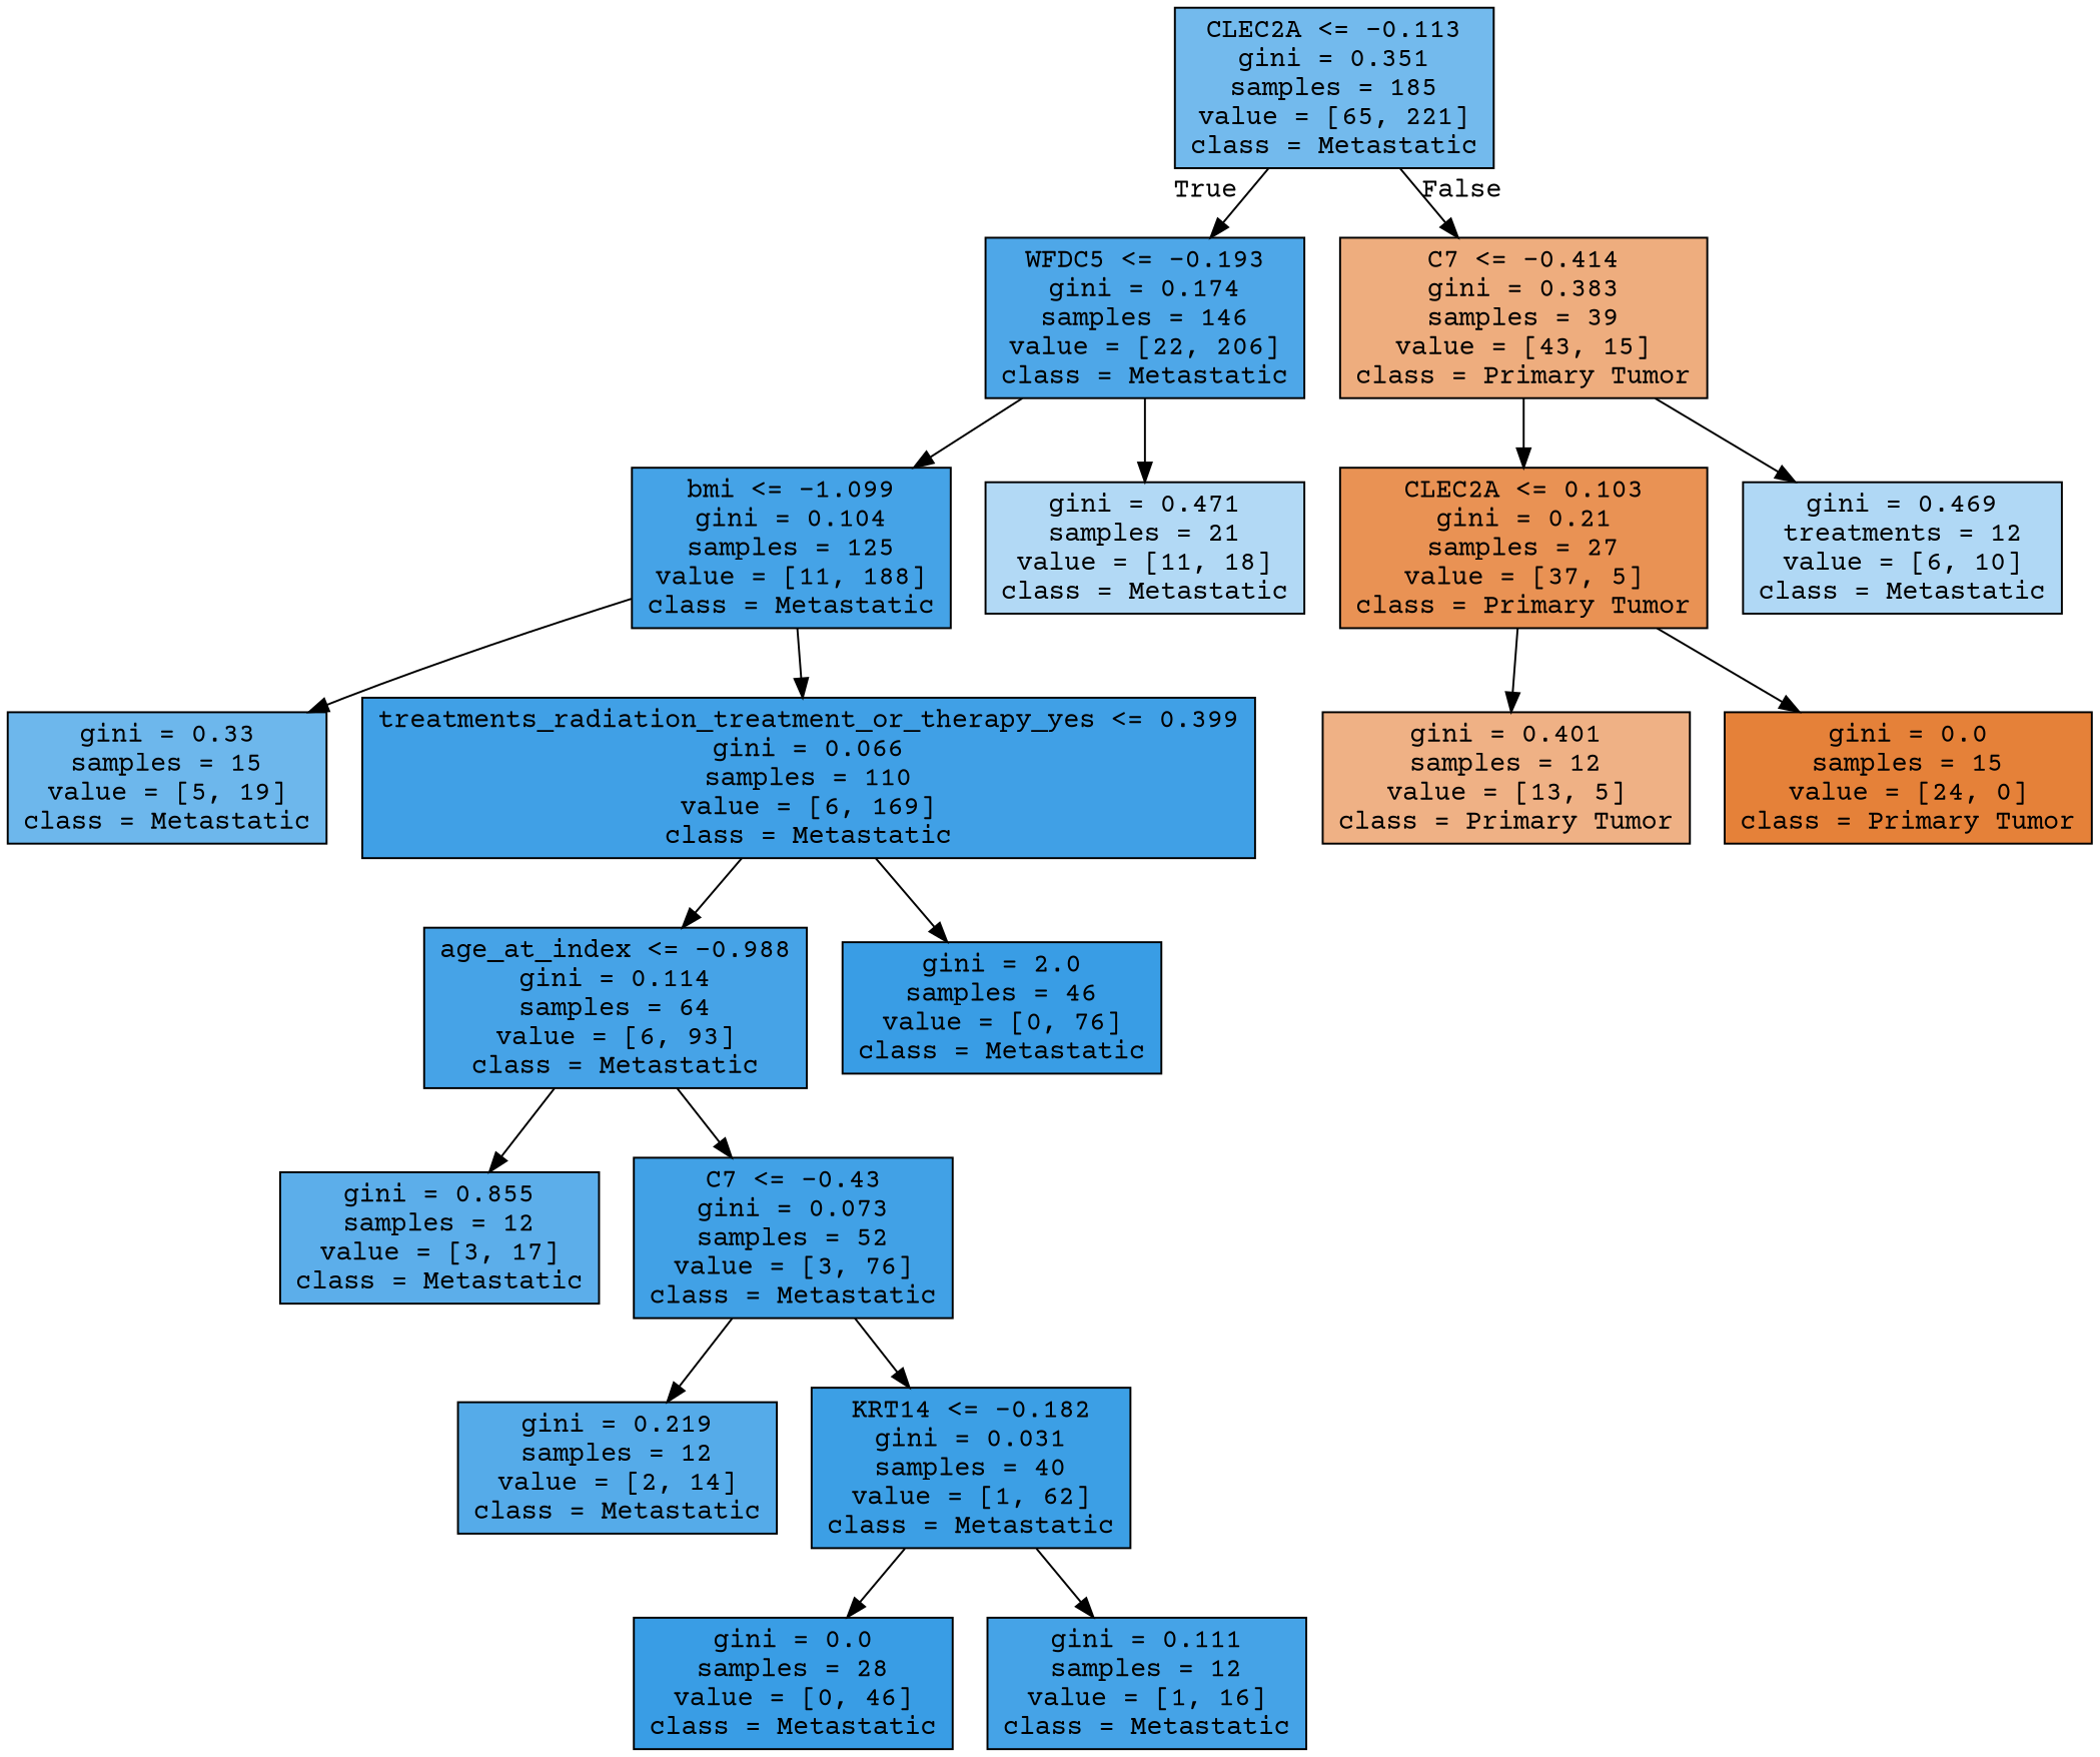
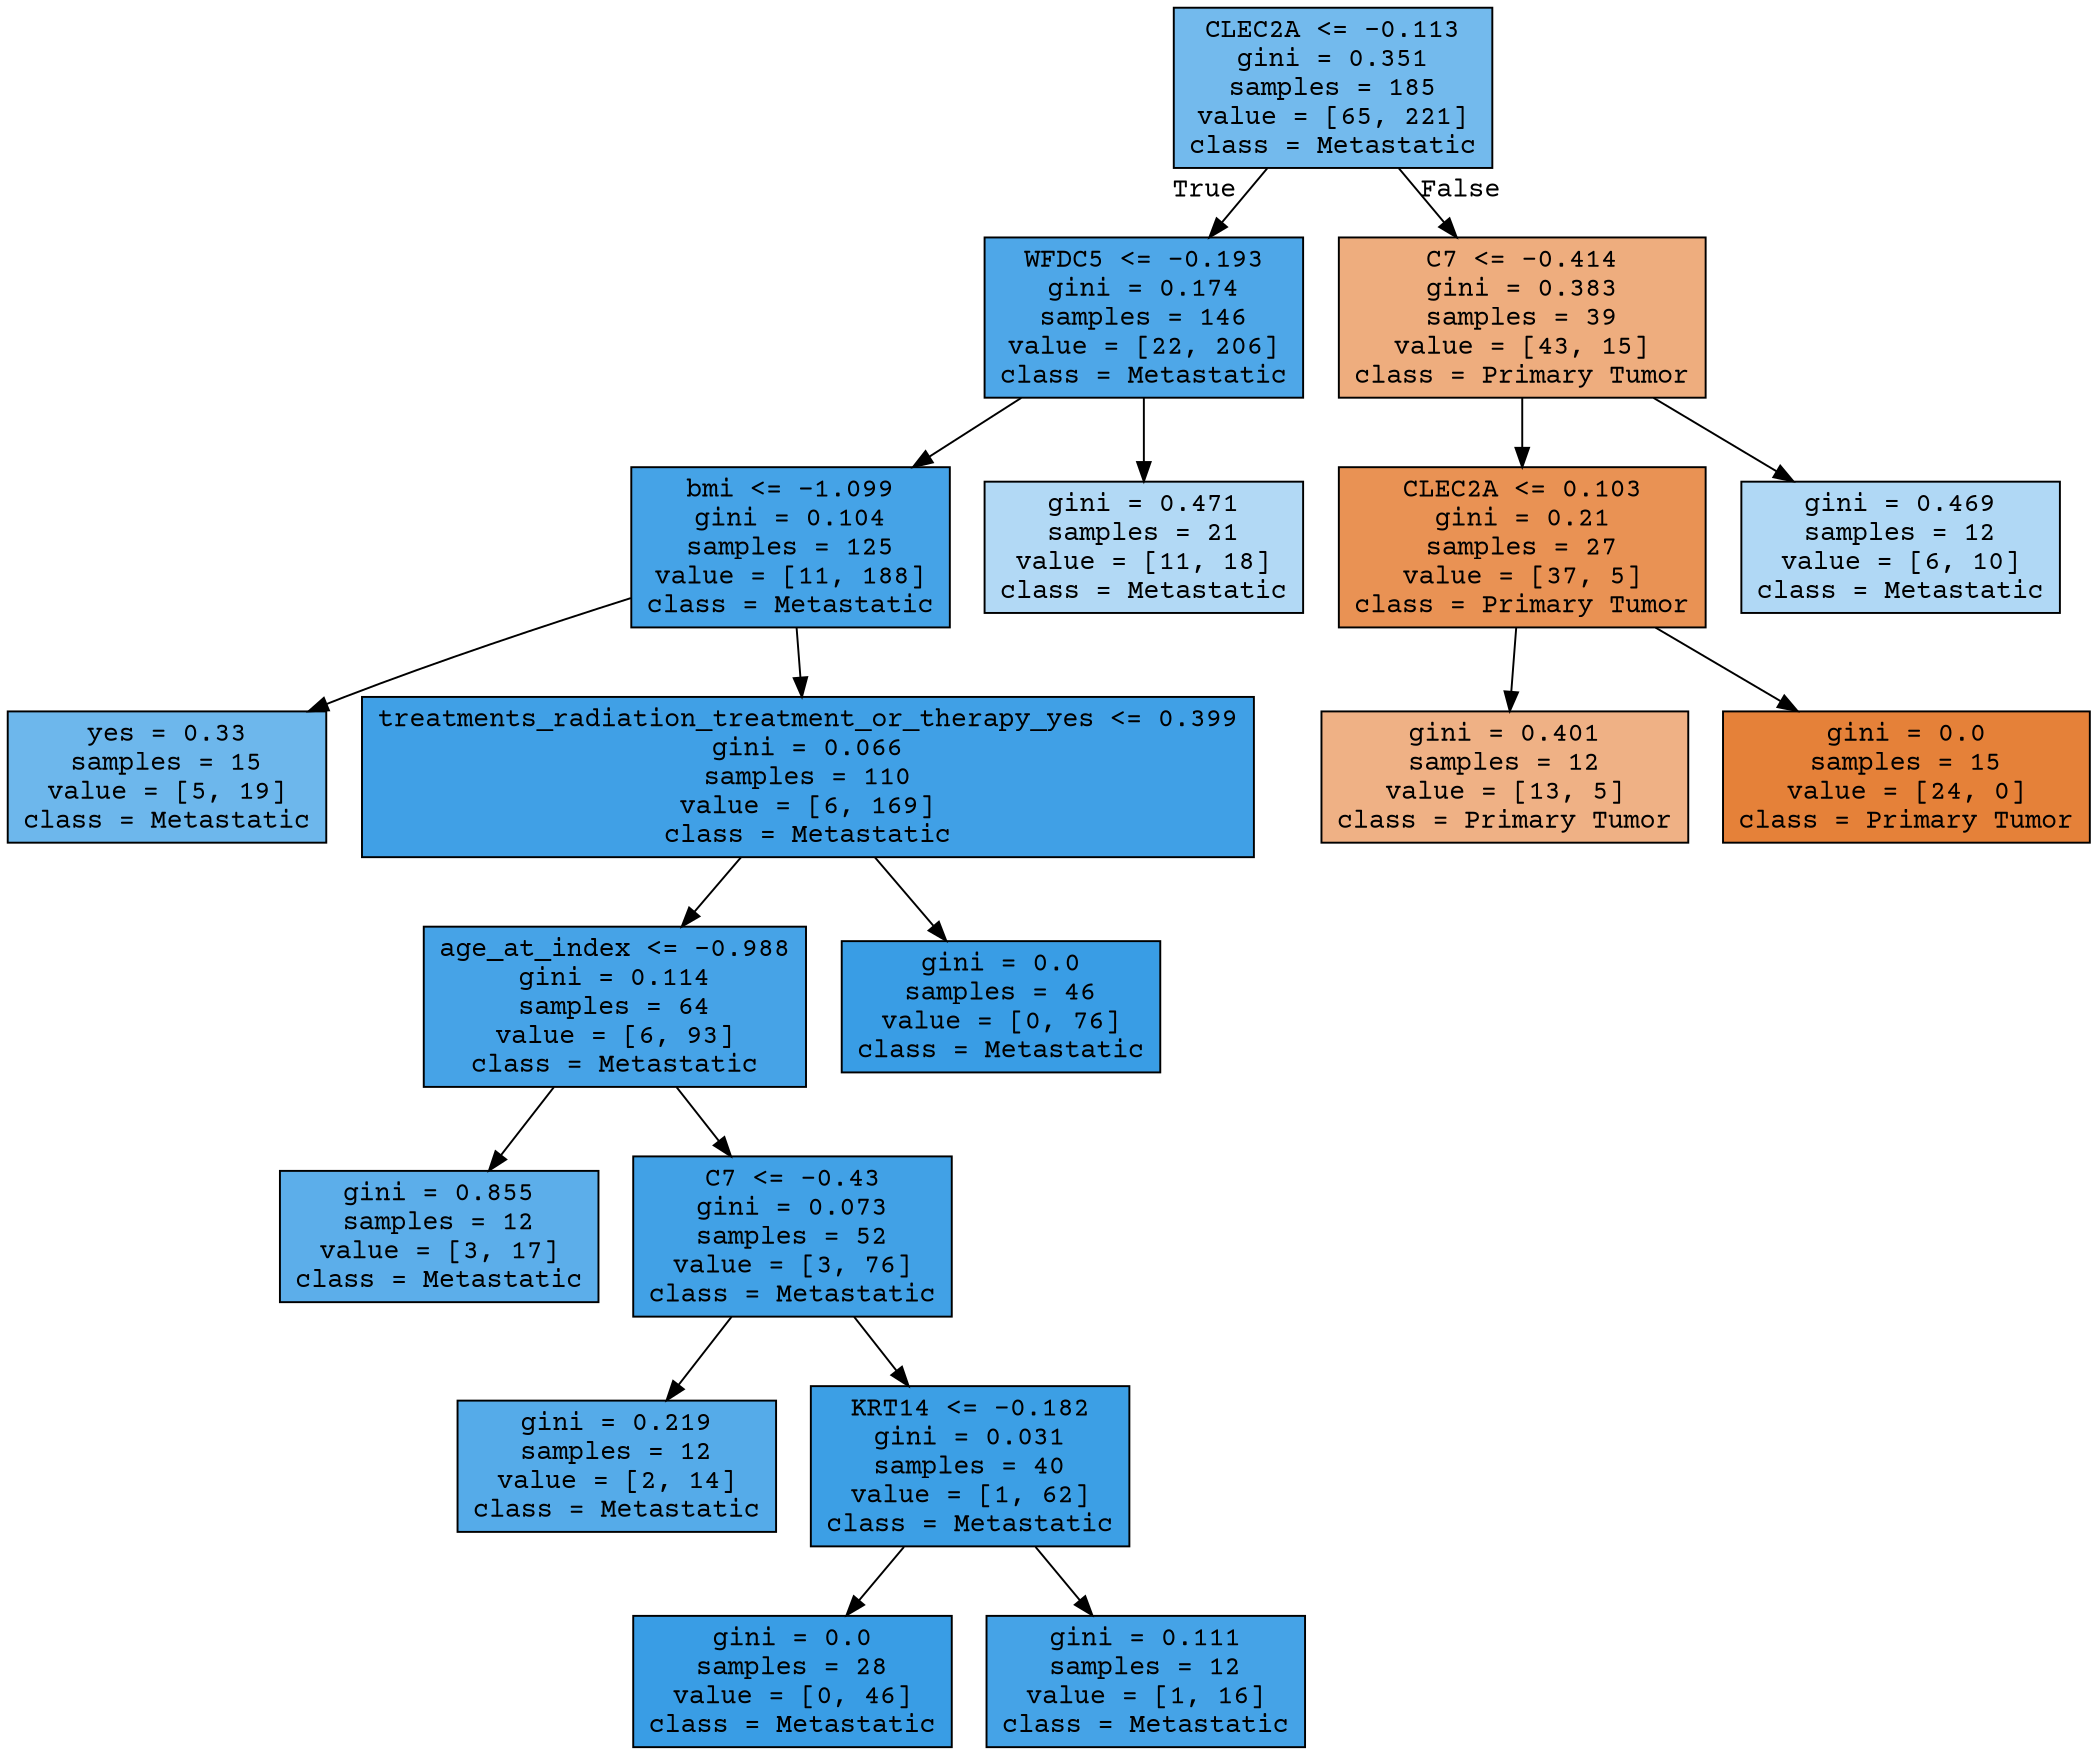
  digraph {
    fontname="Courier Prime"
    node [color=black fillcolor="#45a3e7" fontname="Courier Prime" shape=box style=filled]
    edge [fontname="Courier Prime"]
    n1 [fillcolor="#73baed" label="CLEC2A <= -0.113\ngini = 0.351\nsamples = 185\nvalue = [65, 221]\nclass = Metastatic"]
    n2 [fillcolor="#4ea7e8" label="WFDC5 <= -0.193\ngini = 0.174\nsamples = 146\nvalue = [22, 206]\nclass = Metastatic"]
    n3 [fillcolor="#eead7e" label="C7 <= -0.414\ngini = 0.383\nsamples = 39\nvalue = [43, 15]\nclass = Primary Tumor"]
    n4 [label="bmi <= -1.099\ngini = 0.104\nsamples = 125\nvalue = [11, 188]\nclass = Metastatic"]
    n5 [fillcolor="#b2d9f5" label="gini = 0.471\nsamples = 21\nvalue = [11, 18]\nclass = Metastatic"]
    n6 [fillcolor="#e99254" label="CLEC2A <= 0.103\ngini = 0.21\nsamples = 27\nvalue = [37, 5]\nclass = Primary Tumor"]
-   n7 [fillcolor="#b0d8f5" label="gini = 0.469\ntreatments = 12\nvalue = [6, 10]\nclass = Metastatic"]
-   n8 [fillcolor="#6db7ec" label="gini = 0.33\nsamples = 15\nvalue = [5, 19]\nclass = Metastatic"]
+   n7 [fillcolor="#b0d8f5" label="gini = 0.469\nsamples = 12\nvalue = [6, 10]\nclass = Metastatic"]
+   n8 [fillcolor="#6db7ec" label="yes = 0.33\nsamples = 15\nvalue = [5, 19]\nclass = Metastatic"]
    n9 [fillcolor="#40a0e6" label="treatments_radiation_treatment_or_therapy_yes <= 0.399\ngini = 0.066\nsamples = 110\nvalue = [6, 169]\nclass = Metastatic"]
    n10 [fillcolor="#46a3e7" label="age_at_index <= -0.988\ngini = 0.114\nsamples = 64\nvalue = [6, 93]\nclass = Metastatic"]
-   n11 [fillcolor="#399de5" label="gini = 2.0\nsamples = 46\nvalue = [0, 76]\nclass = Metastatic"]
+   n11 [fillcolor="#399de5" label="gini = 0.0\nsamples = 46\nvalue = [0, 76]\nclass = Metastatic"]
    n12 [fillcolor="#5caeea" label="gini = 0.855\nsamples = 12\nvalue = [3, 17]\nclass = Metastatic"]
    n13 [fillcolor="#41a1e6" label="C7 <= -0.43\ngini = 0.073\nsamples = 52\nvalue = [3, 76]\nclass = Metastatic"]
    n14 [fillcolor="#55abe9" label="gini = 0.219\nsamples = 12\nvalue = [2, 14]\nclass = Metastatic"]
    n15 [fillcolor="#3c9fe5" label="KRT14 <= -0.182\ngini = 0.031\nsamples = 40\nvalue = [1, 62]\nclass = Metastatic"]
    n16 [fillcolor="#399de5" label="gini = 0.0\nsamples = 28\nvalue = [0, 46]\nclass = Metastatic"]
    n17 [label="gini = 0.111\nsamples = 12\nvalue = [1, 16]\nclass = Metastatic"]
    n18 [fillcolor="#efb185" label="gini = 0.401\nsamples = 12\nvalue = [13, 5]\nclass = Primary Tumor"]
    n19 [fillcolor="#e58139" label="gini = 0.0\nsamples = 15\nvalue = [24, 0]\nclass = Primary Tumor"]
    n1 -> n2 [headlabel=True labelangle=45 labeldistance=2.5]
    n1 -> n3 [headlabel=False labelangle=-45 labeldistance=2.5]
    n2 -> n4
    n2 -> n5
    n3 -> n6
    n3 -> n7
    n4 -> n8
    n4 -> n9
    n6 -> n18
    n6 -> n19
    n9 -> n10
    n9 -> n11
    n10 -> n12
    n10 -> n13
    n13 -> n14
    n13 -> n15
    n15 -> n16
    n15 -> n17
  }
